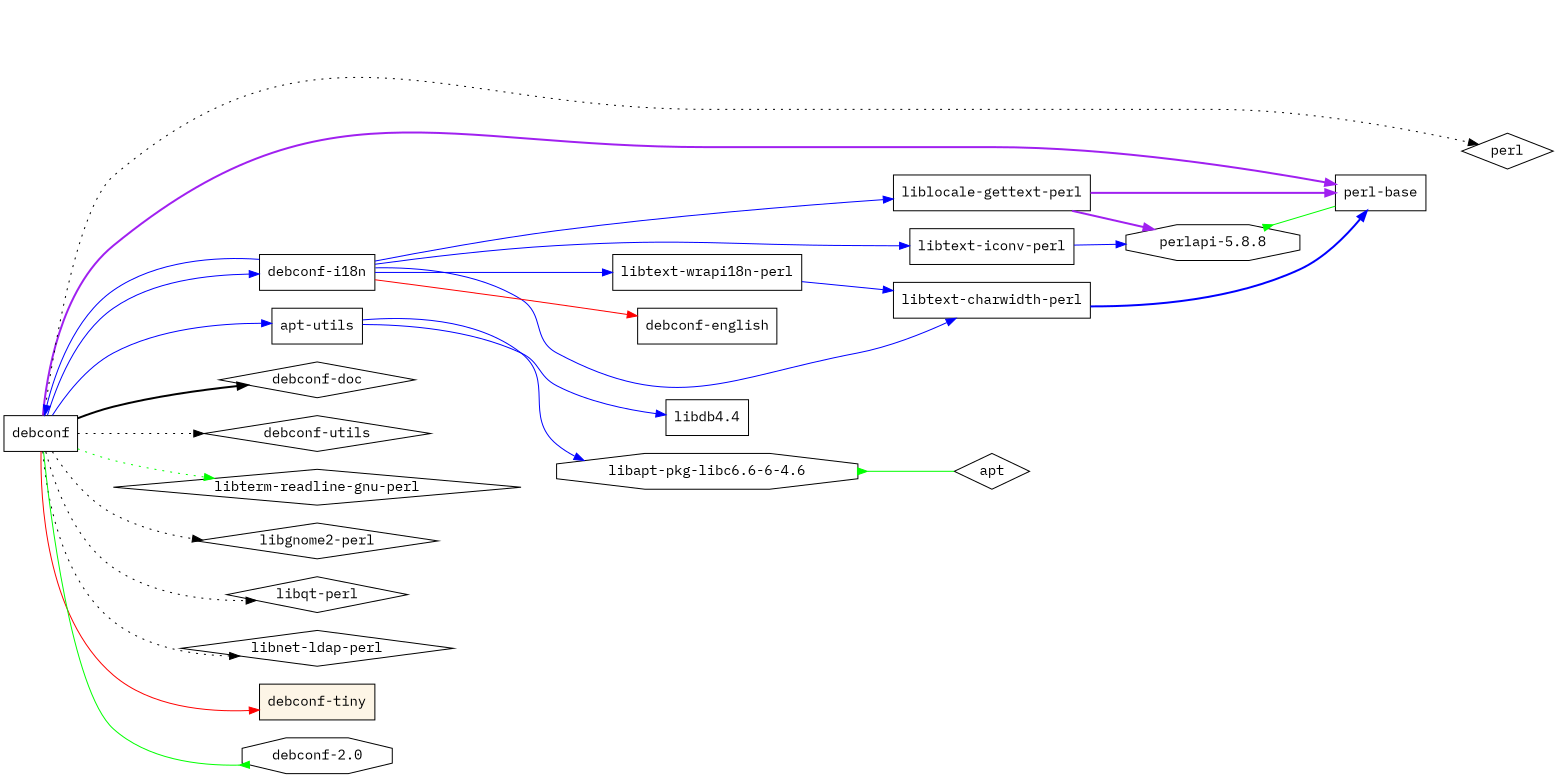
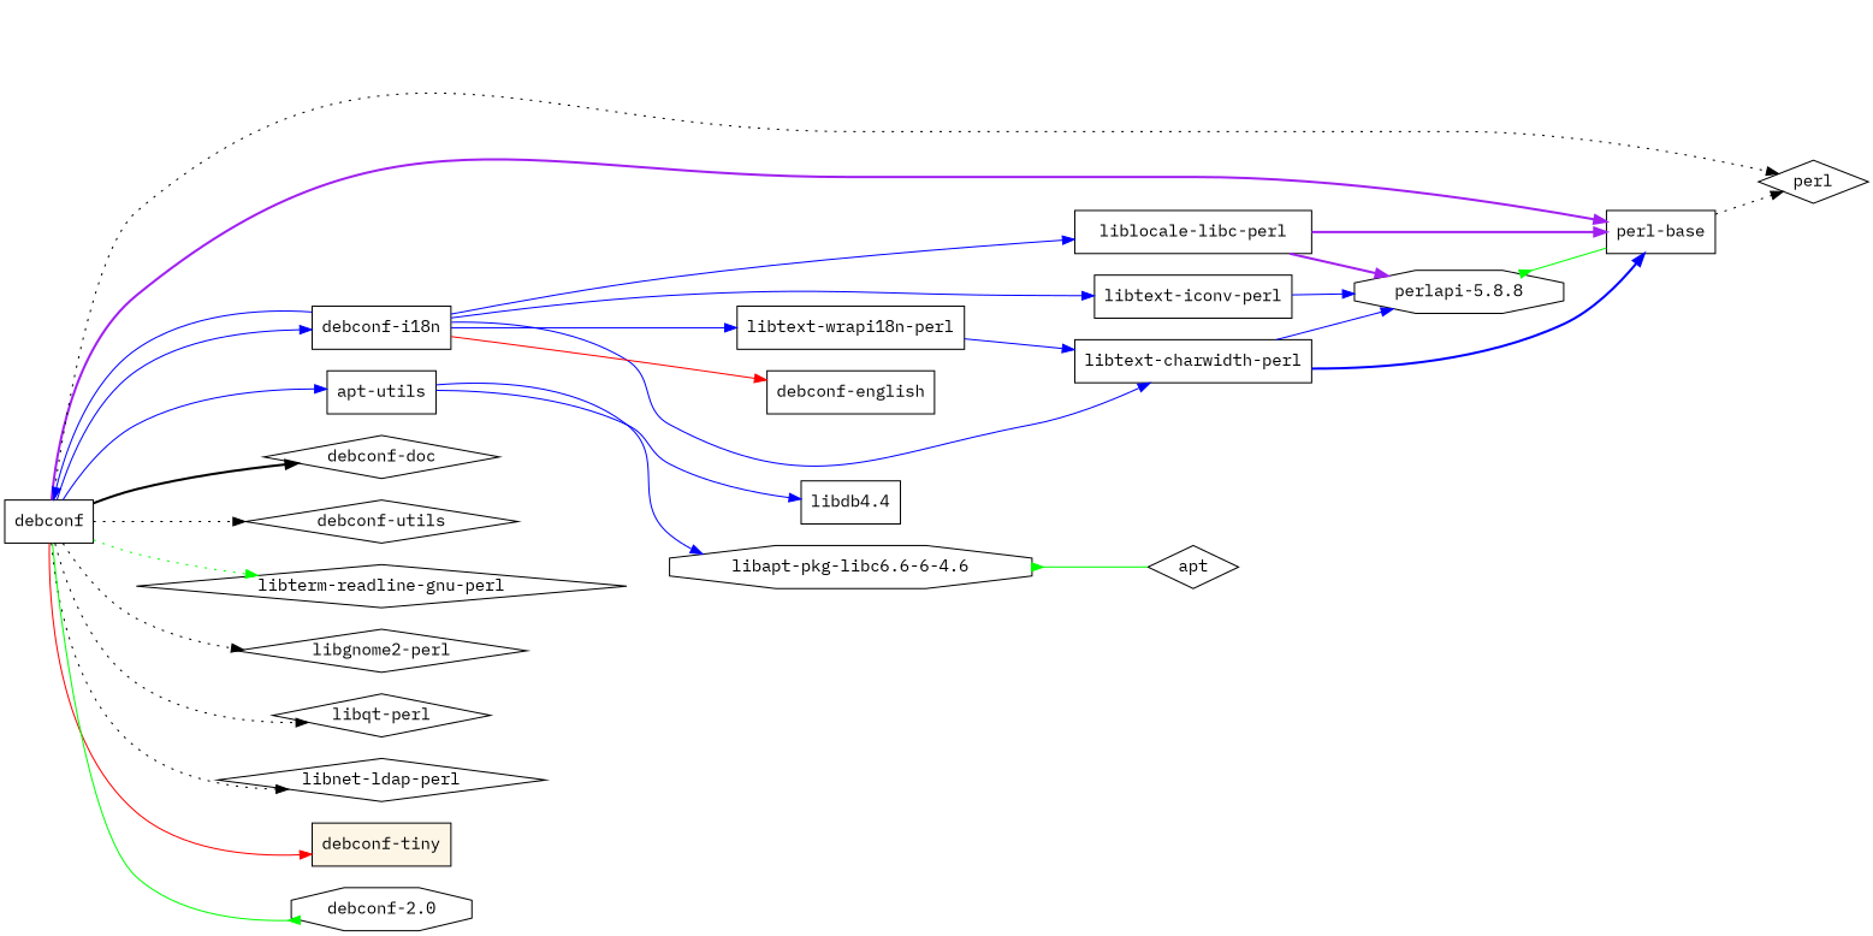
  digraph {
    fontname="IBM Plex Mono"
    rankdir=LR
    node [fontname="IBM Plex Mono" shape=box]
    edge [color=blue fontname="IBM Plex Mono"]
    debconf
    "perl-base"
    perl [shape=diamond]
    "debconf-i18n"
    "apt-utils"
    "debconf-doc" [shape=diamond]
    "debconf-utils" [shape=diamond]
    "libterm-readline-gnu-perl" [shape=diamond]
    "libgnome2-perl" [shape=diamond]
    "libqt-perl" [shape=diamond]
    "libnet-ldap-perl" [shape=diamond]
    "debconf-tiny" [fillcolor=oldlace style=filled]
    "debconf-2.0" [shape=octagon]
-   "liblocale-gettext-perl"
+   "liblocale-gettext-perl" [label="liblocale-libc-perl"]
    "libtext-iconv-perl"
    "libtext-wrapi18n-perl"
    "libtext-charwidth-perl"
    "debconf-english"
    "libapt-pkg-libc6.6-6-4.6" [shape=octagon]
    "libdb4.4"
    "perlapi-5.8.8" [shape=octagon]
    apt [shape=diamond]
    debconf -> "perl-base" [color=purple style=bold]
    debconf -> perl [style=dotted color=""]
    debconf -> "debconf-i18n"
    debconf -> "apt-utils"
    debconf -> "debconf-doc" [style=bold color=""]
    debconf -> "debconf-utils" [style=dotted color=""]
    debconf -> "libterm-readline-gnu-perl" [color=green style=dotted]
    debconf -> "libgnome2-perl" [style=dotted color=""]
    debconf -> "libqt-perl" [style=dotted color=""]
    debconf -> "libnet-ldap-perl" [style=dotted color=""]
    debconf -> "debconf-tiny" [color=red]
    debconf -> "debconf-2.0" [arrowhead=inv color=green]
+   "perl-base" -> perl [style=dotted color=""]
    "debconf-i18n" -> debconf
    "debconf-i18n" -> "liblocale-gettext-perl"
    "debconf-i18n" -> "libtext-iconv-perl"
    "debconf-i18n" -> "libtext-wrapi18n-perl"
    "debconf-i18n" -> "libtext-charwidth-perl"
    "debconf-i18n" -> "debconf-english" [color=red]
    "apt-utils" -> "libapt-pkg-libc6.6-6-4.6"
    "apt-utils" -> "libdb4.4"
    "liblocale-gettext-perl" -> "perl-base" [color=purple style=bold]
    "liblocale-gettext-perl" -> "perlapi-5.8.8" [color=purple style=bold]
    "libtext-iconv-perl" -> "perlapi-5.8.8"
    "libtext-wrapi18n-perl" -> "libtext-charwidth-perl"
    "libtext-charwidth-perl" -> "perl-base" [style=bold]
+   "libtext-charwidth-perl" -> "perlapi-5.8.8"
    "libapt-pkg-libc6.6-6-4.6" -> apt [arrowtail=inv color=green dir=back]
    "perlapi-5.8.8" -> "perl-base" [arrowtail=inv color=green dir=back]
  }
